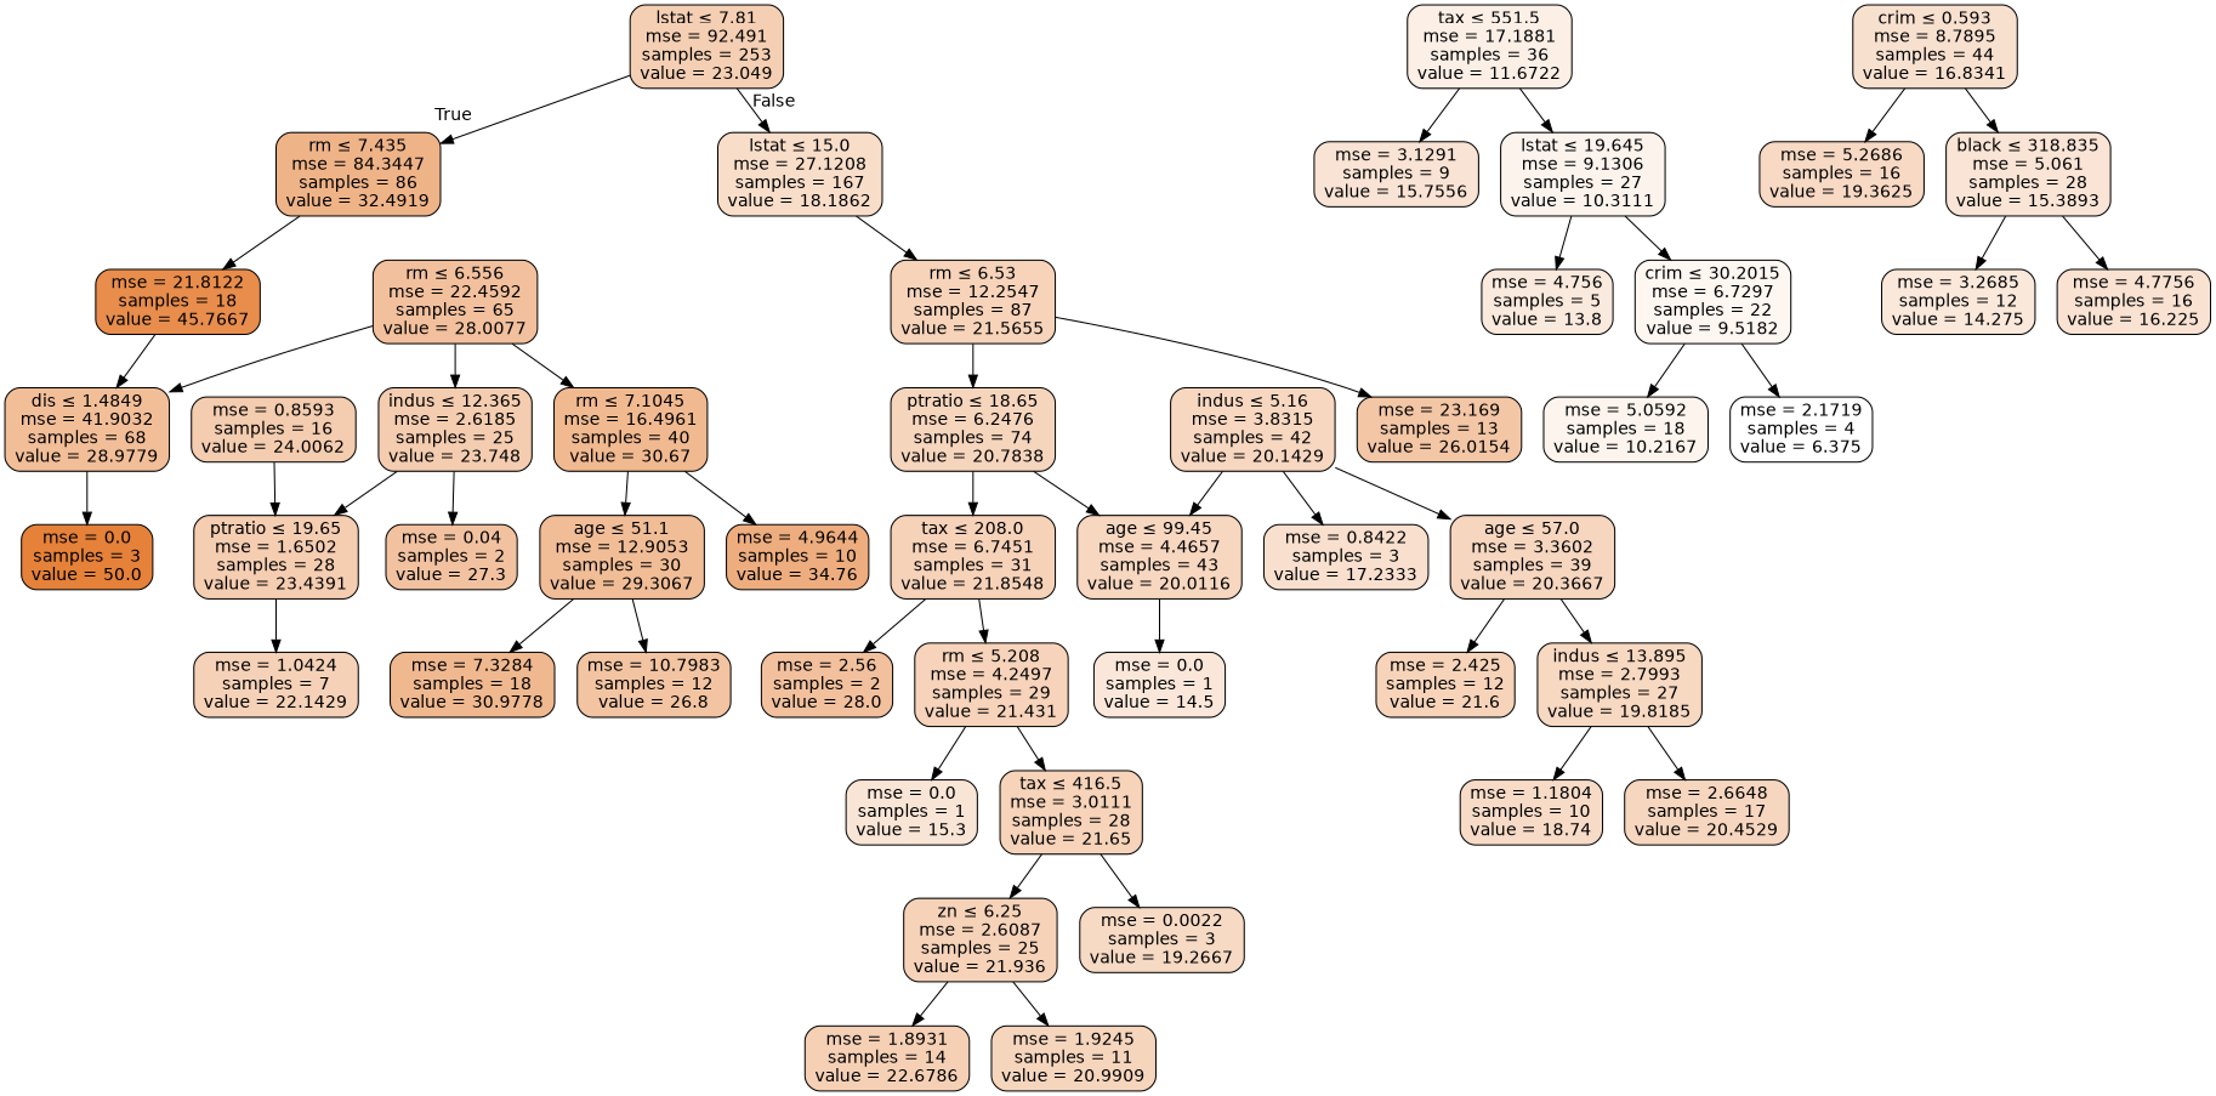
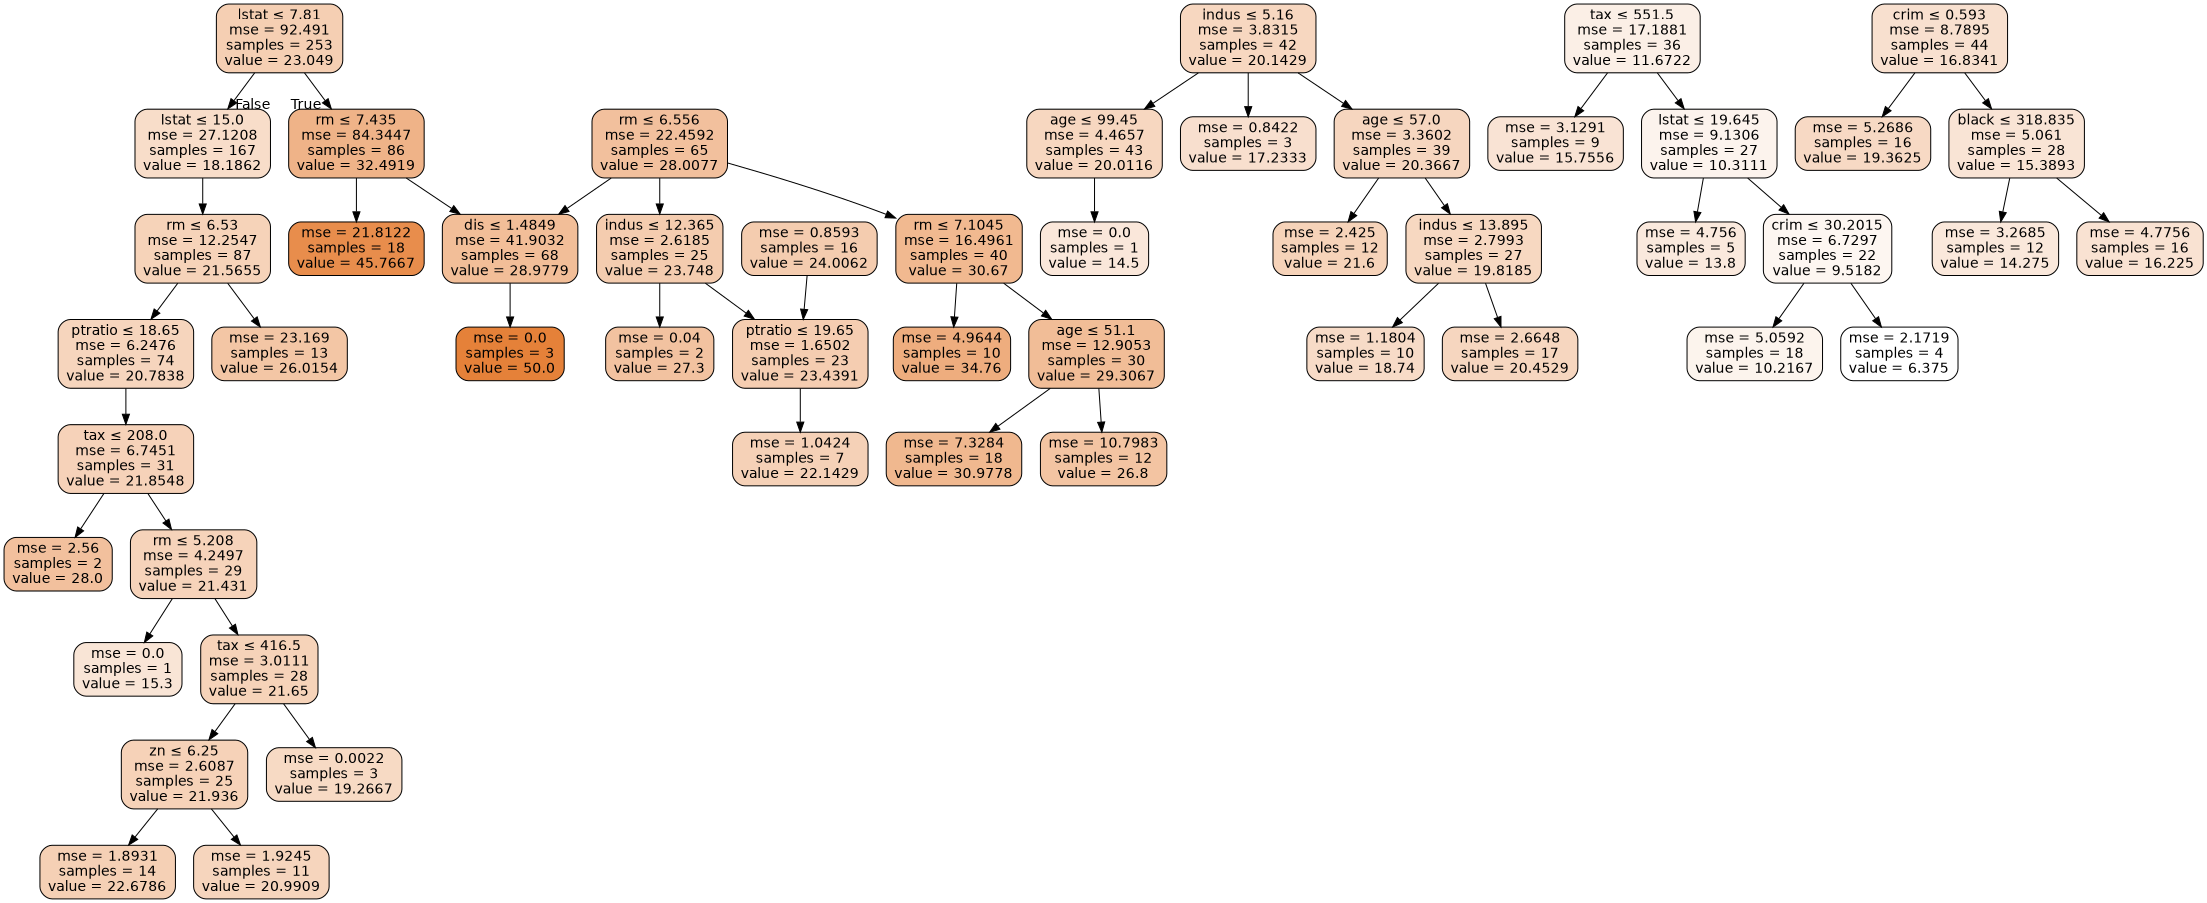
  digraph {
    node [color=black fillcolor="#e5813959" fontname=helvetica shape=box style="filled, rounded"]
    edge [fontname=helvetica]
    n1 [fillcolor="#e5813961" label=<lstat &le; 7.81<br/>mse = 92.491<br/>samples = 253<br/>value = 23.049>]
    n2 [fillcolor="#e5813999" label=<rm &le; 7.435<br/>mse = 84.3447<br/>samples = 86<br/>value = 32.4919>]
    n3 [fillcolor="#e5813945" label=<lstat &le; 15.0<br/>mse = 27.1208<br/>samples = 167<br/>value = 18.1862>]
    n4 [fillcolor="#e5813984" label=<dis &le; 1.4849<br/>mse = 41.9032<br/>samples = 68<br/>value = 28.9779>]
    n5 [fillcolor="#e58139e6" label=<mse = 21.8122<br/>samples = 18<br/>value = 45.7667>]
    n6 [label=<rm &le; 6.53<br/>mse = 12.2547<br/>samples = 87<br/>value = 21.5655>]
    n7 [fillcolor="#e58139ff" label=<mse = 0.0<br/>samples = 3<br/>value = 50.0>]
    n8 [fillcolor="#e581397e" label=<rm &le; 6.556<br/>mse = 22.4592<br/>samples = 65<br/>value = 28.0077>]
    n9 [fillcolor="#e5813966" label=<indus &le; 12.365<br/>mse = 2.6185<br/>samples = 25<br/>value = 23.748>]
    n10 [fillcolor="#e581398e" label=<rm &le; 7.1045<br/>mse = 16.4961<br/>samples = 40<br/>value = 30.67>]
-   n11 [fillcolor="#e5813964" label=<ptratio &le; 19.65<br/>mse = 1.6502<br/>samples = 28<br/>value = 23.4391>]
+   n11 [fillcolor="#e5813964" label=<ptratio &le; 19.65<br/>mse = 1.6502<br/>samples = 23<br/>value = 23.4391>]
    n12 [fillcolor="#e581397a" label=<mse = 0.04<br/>samples = 2<br/>value = 27.3>]
    n13 [fillcolor="#e5813986" label=<age &le; 51.1<br/>mse = 12.9053<br/>samples = 30<br/>value = 29.3067>]
    n14 [fillcolor="#e58139a6" label=<mse = 4.9644<br/>samples = 10<br/>value = 34.76>]
    n15 [fillcolor="#e581395c" label=<mse = 1.0424<br/>samples = 7<br/>value = 22.1429>]
    n16 [fillcolor="#e5813967" label=<mse = 0.8593<br/>samples = 16<br/>value = 24.0062>]
    n17 [fillcolor="#e5813990" label=<mse = 7.3284<br/>samples = 18<br/>value = 30.9778>]
    n18 [fillcolor="#e5813977" label=<mse = 10.7983<br/>samples = 12<br/>value = 26.8>]
    n19 [fillcolor="#e5813954" label=<ptratio &le; 18.65<br/>mse = 6.2476<br/>samples = 74<br/>value = 20.7838>]
    n20 [fillcolor="#e5813973" label=<mse = 23.169<br/>samples = 13<br/>value = 26.0154>]
    n21 [fillcolor="#e581395a" label=<tax &le; 208.0<br/>mse = 6.7451<br/>samples = 31<br/>value = 21.8548>]
    n22 [fillcolor="#e5813950" label=<age &le; 99.45<br/>mse = 4.4657<br/>samples = 43<br/>value = 20.0116>]
    n23 [fillcolor="#e581397e" label=<mse = 2.56<br/>samples = 2<br/>value = 28.0>]
    n24 [fillcolor="#e5813958" label=<rm &le; 5.208<br/>mse = 4.2497<br/>samples = 29<br/>value = 21.431>]
    n25 [fillcolor="#e581392f" label=<mse = 0.0<br/>samples = 1<br/>value = 14.5>]
    n26 [fillcolor="#e5813934" label=<mse = 0.0<br/>samples = 1<br/>value = 15.3>]
    n27 [label=<tax &le; 416.5<br/>mse = 3.0111<br/>samples = 28<br/>value = 21.65>]
    n28 [fillcolor="#e581395b" label=<zn &le; 6.25<br/>mse = 2.6087<br/>samples = 25<br/>value = 21.936>]
    n29 [fillcolor="#e581394b" label=<mse = 0.0022<br/>samples = 3<br/>value = 19.2667>]
    n30 [fillcolor="#e581395f" label=<mse = 1.8931<br/>samples = 14<br/>value = 22.6786>]
    n31 [fillcolor="#e5813955" label=<mse = 1.9245<br/>samples = 11<br/>value = 20.9909>]
    n32 [fillcolor="#e5813950" label=<indus &le; 5.16<br/>mse = 3.8315<br/>samples = 42<br/>value = 20.1429>]
    n33 [fillcolor="#e581393f" label=<mse = 0.8422<br/>samples = 3<br/>value = 17.2333>]
    n34 [fillcolor="#e5813952" label=<age &le; 57.0<br/>mse = 3.3602<br/>samples = 39<br/>value = 20.3667>]
    n35 [label=<mse = 2.425<br/>samples = 12<br/>value = 21.6>]
    n36 [fillcolor="#e581394f" label=<indus &le; 13.895<br/>mse = 2.7993<br/>samples = 27<br/>value = 19.8185>]
    n37 [fillcolor="#e5813948" label=<mse = 1.1804<br/>samples = 10<br/>value = 18.74>]
    n38 [fillcolor="#e5813952" label=<mse = 2.6648<br/>samples = 17<br/>value = 20.4529>]
    n39 [fillcolor="#e581391f" label=<tax &le; 551.5<br/>mse = 17.1881<br/>samples = 36<br/>value = 11.6722>]
    n40 [fillcolor="#e5813937" label=<mse = 3.1291<br/>samples = 9<br/>value = 15.7556>]
    n41 [fillcolor="#e5813917" label=<lstat &le; 19.645<br/>mse = 9.1306<br/>samples = 27<br/>value = 10.3111>]
    n42 [fillcolor="#e581393d" label=<crim &le; 0.593<br/>mse = 8.7895<br/>samples = 44<br/>value = 16.8341>]
    n43 [fillcolor="#e581394c" label=<mse = 5.2686<br/>samples = 16<br/>value = 19.3625>]
    n44 [fillcolor="#e5813935" label=<black &le; 318.835<br/>mse = 5.061<br/>samples = 28<br/>value = 15.3893>]
    n45 [fillcolor="#e581392b" label=<mse = 4.756<br/>samples = 5<br/>value = 13.8>]
    n46 [fillcolor="#e5813912" label=<crim &le; 30.2015<br/>mse = 6.7297<br/>samples = 22<br/>value = 9.5182>]
    n47 [fillcolor="#e5813916" label=<mse = 5.0592<br/>samples = 18<br/>value = 10.2167>]
    n48 [fillcolor="#e5813900" label=<mse = 2.1719<br/>samples = 4<br/>value = 6.375>]
    n49 [fillcolor="#e581392e" label=<mse = 3.2685<br/>samples = 12<br/>value = 14.275>]
    n50 [fillcolor="#e581393a" label=<mse = 4.7756<br/>samples = 16<br/>value = 16.225>]
    n1 -> n2 [headlabel=True labelangle=45 labeldistance=2.5]
    n1 -> n3 [headlabel=False labelangle=-45 labeldistance=2.5]
-   n5 -> n4
+   n2 -> n4
    n2 -> n5
    n3 -> n6
    n4 -> n7
    n6 -> n19
    n6 -> n20
    n8 -> n4
    n8 -> n9
    n8 -> n10
    n9 -> n11
    n9 -> n12
    n10 -> n13
    n10 -> n14
    n11 -> n15
    n13 -> n17
    n13 -> n18
    n16 -> n11
    n19 -> n21
-   n19 -> n22
    n21 -> n23
    n21 -> n24
    n22 -> n25
    n24 -> n26
    n24 -> n27
    n27 -> n28
    n27 -> n29
    n28 -> n30
    n28 -> n31
    n32 -> n22
    n32 -> n33
    n32 -> n34
    n34 -> n35
    n34 -> n36
    n36 -> n37
    n36 -> n38
    n39 -> n40
    n39 -> n41
    n41 -> n45
    n41 -> n46
    n42 -> n43
    n42 -> n44
    n44 -> n49
    n44 -> n50
    n46 -> n47
    n46 -> n48
  }
